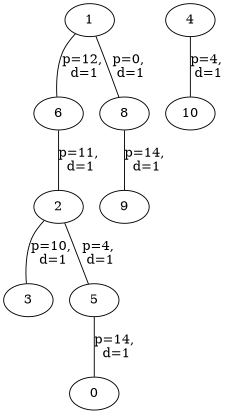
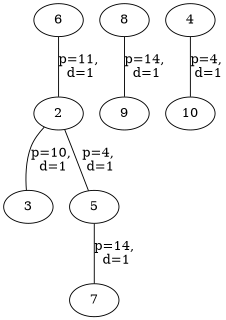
  graph {
-   n1 [label=1]
    n2 [label=6]
    n3 [label=8]
    n4 [label=2]
    n5 [label=3]
    n6 [label=5]
    n7 [label=9]
-   n8 [label=0]
+   n8 [label=7]
    n9 [label=4]
    n10 [label=10]
-   n1 -- n2 [label="p=12,\n d=1"]
-   n1 -- n3 [label="p=0,\n d=1"]
    n2 -- n4 [label="p=11,\n d=1"]
    n3 -- n7 [label="p=14,\n d=1"]
    n4 -- n5 [label="p=10,\n d=1"]
    n4 -- n6 [label="p=4,\n d=1"]
    n6 -- n8 [label="p=14,\n d=1"]
    n9 -- n10 [label="p=4,\n d=1"]
  }
